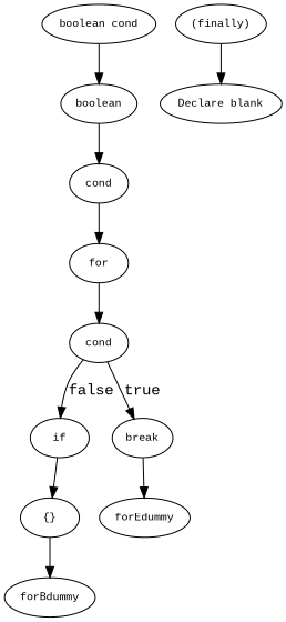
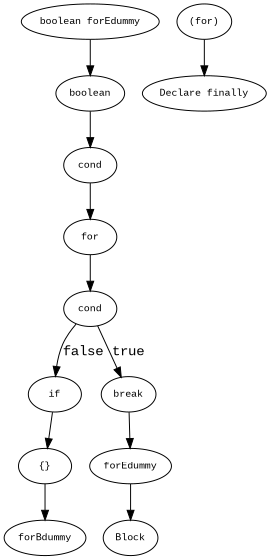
  digraph {
    fontname="Liberation Mono"
    node [fontname="Liberation Mono" fontsize=10]
    edge [fontname="Liberation Mono"]
    n1 [label=if]
    n2 [label="{}"]
    n3 [label=forBdummy]
    n4 [label=forEdummy]
+   n5 [label=Block]
    n6 [label=for]
    n7 [label=cond]
    n8 [label=cond]
    n9 [label=boolean]
-   n10 [label="(finally)"]
-   n11 [label="Declare blank"]
-   n12 [label="boolean cond"]
+   n10 [label="(for)"]
+   n11 [label="Declare finally"]
+   n12 [label="boolean forEdummy"]
    n13 [label=break]
    n1 -> n2
    n2 -> n3
+   n4 -> n5
    n6 -> n7
    n7 -> n1 [label=false]
    n7 -> n13 [label=true]
    n8 -> n6
    n9 -> n8
    n10 -> n11
    n12 -> n9
    n13 -> n4
  }
